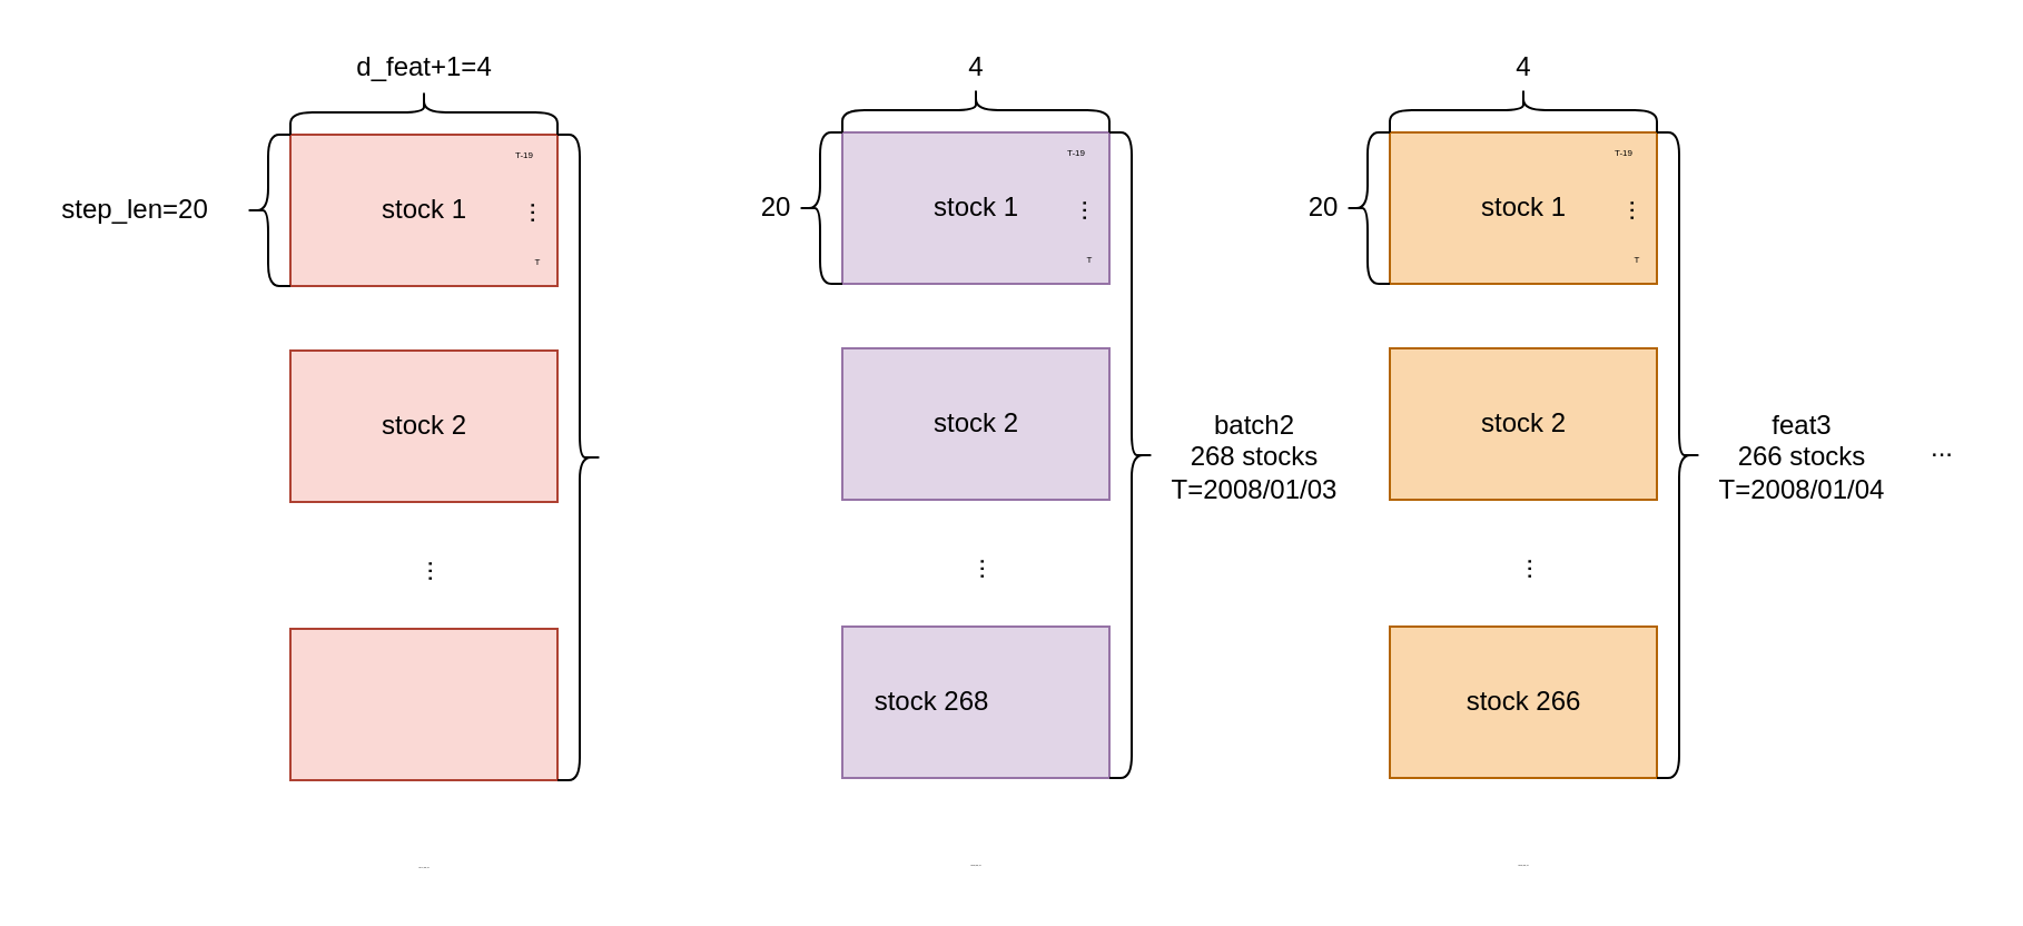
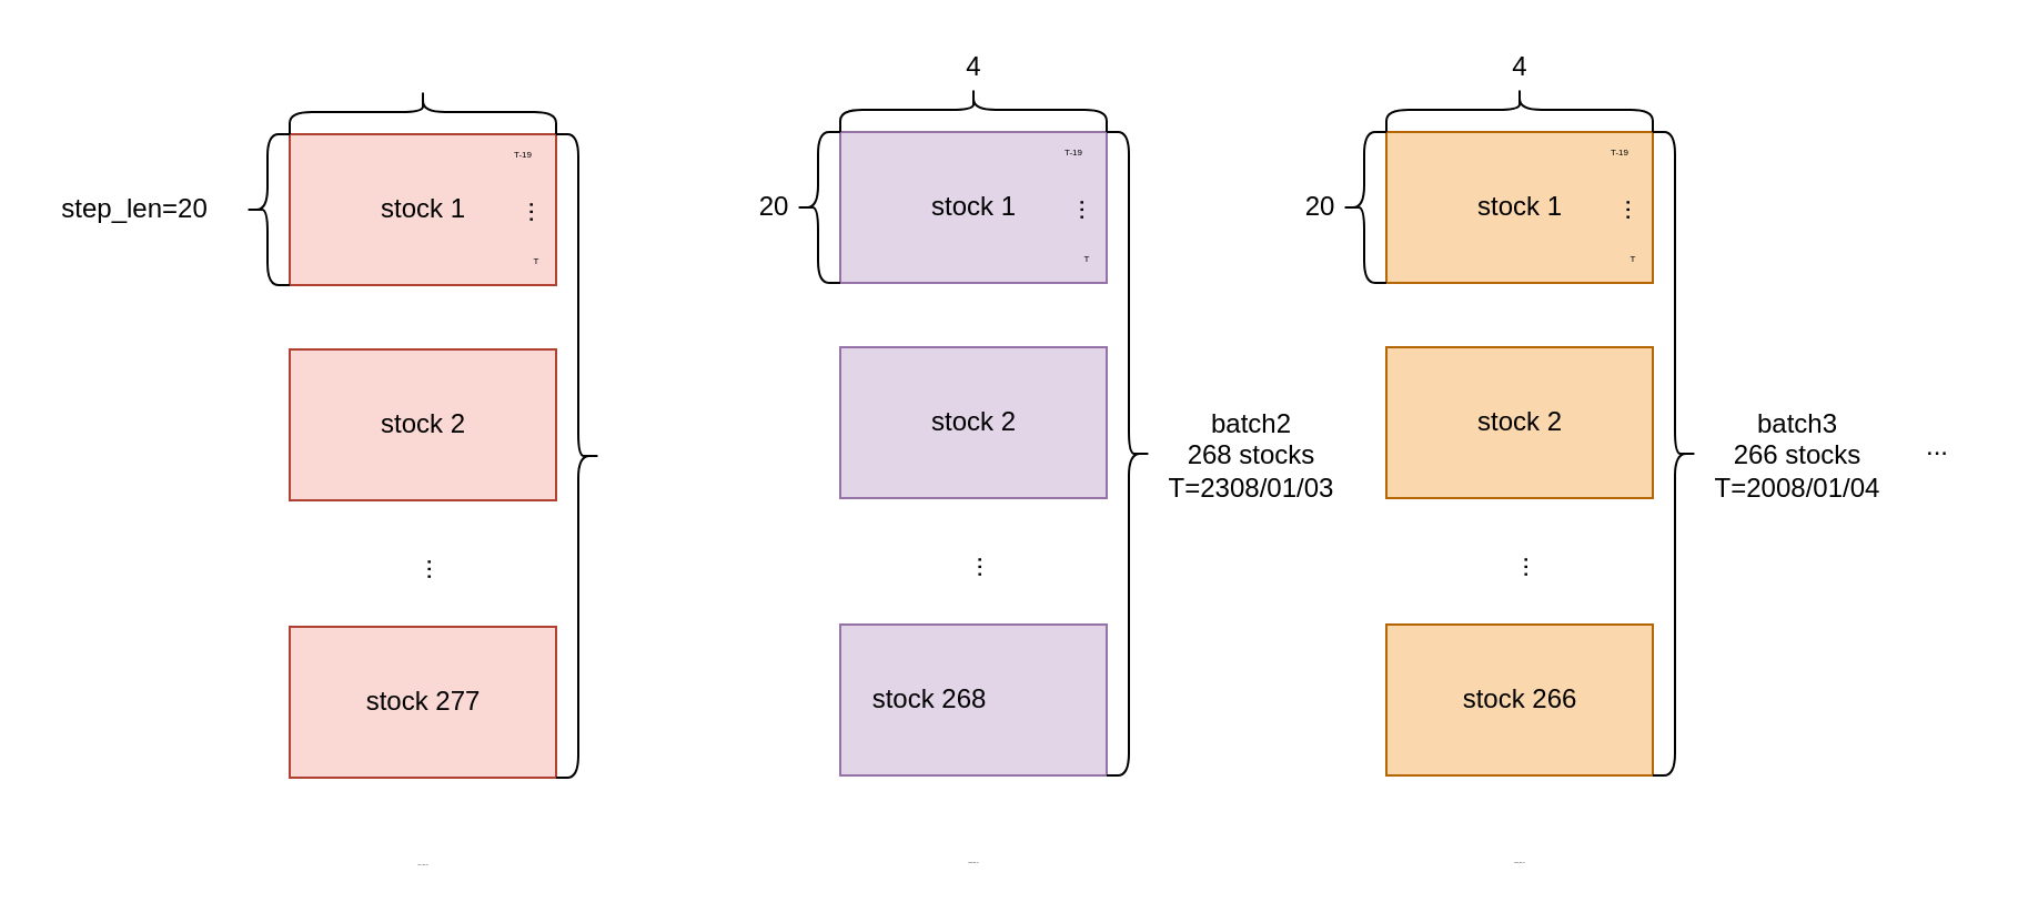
  <mxCell id="0" />
  <mxCell id="1" parent="0" />
  <mxCell id="2" value="" style="rounded=0;whiteSpace=wrap;html=1;fillColor=#fad9d5;strokeColor=#ae4132;fontFamily=Helvetica;" vertex="1" parent="1"><mxGeometry x="130" y="282" width="120" height="68" as="geometry" /></mxCell>
  <mxCell id="3" value="" style="rounded=0;whiteSpace=wrap;html=1;fillColor=#fad9d5;strokeColor=#ae4132;fontFamily=Helvetica;" vertex="1" parent="1"><mxGeometry x="130" y="157" width="120" height="68" as="geometry" /></mxCell>
  <mxCell id="4" value="" style="rounded=0;whiteSpace=wrap;html=1;fillColor=#fad9d5;strokeColor=#ae4132;fontFamily=Helvetica;" vertex="1" parent="1"><mxGeometry x="130" y="60" width="120" height="68" as="geometry" /></mxCell>
  <mxCell id="5" value="..." style="text;html=1;resizable=0;autosize=1;align=center;verticalAlign=middle;points=[];fillColor=none;strokeColor=none;rounded=0;horizontal=0;fontFamily=Helvetica;" vertex="1" parent="1"><mxGeometry x="175" y="247" width="30" height="20" as="geometry" /></mxCell>
  <mxCell id="6" value="" style="shape=curlyBracket;whiteSpace=wrap;html=1;rounded=1;fontFamily=Helvetica;" vertex="1" parent="1"><mxGeometry x="110" y="60" width="20" height="68" as="geometry" /></mxCell>
  <mxCell id="7" value="" style="shape=curlyBracket;whiteSpace=wrap;html=1;rounded=1;direction=south;fontFamily=Helvetica;" vertex="1" parent="1"><mxGeometry x="130" y="40" width="120" height="20" as="geometry" /></mxCell>
- <mxCell id="8" value="d_feat+1=4" style="text;html=1;resizable=0;autosize=1;align=center;verticalAlign=middle;points=[];fillColor=none;strokeColor=none;rounded=0;fontFamily=Helvetica;" vertex="1" parent="1"><mxGeometry x="150" y="20" width="80" height="20" as="geometry" /></mxCell>
  <mxCell id="9" value="step_len=20" style="text;html=1;resizable=0;autosize=1;align=center;verticalAlign=middle;points=[];fillColor=none;strokeColor=none;rounded=0;fontFamily=Helvetica;" vertex="1" parent="1"><mxGeometry x="20" y="84" width="80" height="20" as="geometry" /></mxCell>
  <mxCell id="10" value="stock 1" style="text;html=1;resizable=0;autosize=1;align=center;verticalAlign=middle;points=[];fillColor=none;strokeColor=none;rounded=0;fontFamily=Helvetica;" vertex="1" parent="1"><mxGeometry x="165" y="84" width="50" height="20" as="geometry" /></mxCell>
  <mxCell id="11" value="stock 2" style="text;html=1;resizable=0;autosize=1;align=center;verticalAlign=middle;points=[];fillColor=none;strokeColor=none;rounded=0;fontFamily=Helvetica;" vertex="1" parent="1"><mxGeometry x="165" y="181" width="50" height="20" as="geometry" /></mxCell>
+ <mxCell id="12" value="stock 277" style="text;html=1;resizable=0;autosize=1;align=center;verticalAlign=middle;points=[];fillColor=none;strokeColor=none;rounded=0;fontFamily=Helvetica;" vertex="1" parent="1"><mxGeometry x="155" y="306" width="70" height="20" as="geometry" /></mxCell>
  <mxCell id="13" value="" style="shape=curlyBracket;whiteSpace=wrap;html=1;rounded=1;fontFamily=Helvetica;direction=west;" vertex="1" parent="1"><mxGeometry x="250" y="60" width="20" height="290" as="geometry" /></mxCell>
  <mxCell id="14" value="T" style="text;html=1;resizable=0;autosize=1;align=center;verticalAlign=middle;points=[];fillColor=none;strokeColor=none;rounded=0;fontFamily=Helvetica;fontSize=4;" vertex="1" parent="1"><mxGeometry x="231" y="108" width="20" height="20" as="geometry" /></mxCell>
  <mxCell id="15" value="T-19" style="text;html=1;resizable=0;autosize=1;align=center;verticalAlign=middle;points=[];fillColor=none;strokeColor=none;rounded=0;fontFamily=Helvetica;fontSize=4;" vertex="1" parent="1"><mxGeometry x="220" y="60" width="30" height="20" as="geometry" /></mxCell>
  <mxCell id="16" value="..." style="text;html=1;resizable=0;autosize=1;align=center;verticalAlign=middle;points=[];fillColor=none;strokeColor=none;rounded=0;horizontal=0;fontFamily=Helvetica;" vertex="1" parent="1"><mxGeometry x="221" y="86" width="30" height="20" as="geometry" /></mxCell>
  <mxCell id="17" value="[277,20,4]" style="text;html=1;resizable=0;autosize=1;align=center;verticalAlign=middle;points=[];fillColor=none;strokeColor=none;rounded=0;fontFamily=Helvetica;fontSize=1;" vertex="1" parent="1"><mxGeometry x="160" y="384" width="60" height="10" as="geometry" /></mxCell>
  <mxCell id="18" value="" style="rounded=0;whiteSpace=wrap;html=1;fillColor=#e1d5e7;strokeColor=#9673a6;fontFamily=Helvetica;" vertex="1" parent="1"><mxGeometry x="378" y="281" width="120" height="68" as="geometry" /></mxCell>
  <mxCell id="19" value="" style="rounded=0;whiteSpace=wrap;html=1;fillColor=#e1d5e7;strokeColor=#9673a6;fontFamily=Helvetica;" vertex="1" parent="1"><mxGeometry x="378" y="156" width="120" height="68" as="geometry" /></mxCell>
  <mxCell id="20" value="" style="rounded=0;whiteSpace=wrap;html=1;fillColor=#e1d5e7;strokeColor=#9673a6;fontFamily=Helvetica;" vertex="1" parent="1"><mxGeometry x="378" y="59" width="120" height="68" as="geometry" /></mxCell>
  <mxCell id="21" value="..." style="text;html=1;resizable=0;autosize=1;align=center;verticalAlign=middle;points=[];fillColor=none;strokeColor=none;rounded=0;horizontal=0;fontFamily=Helvetica;" vertex="1" parent="1"><mxGeometry x="423" y="246" width="30" height="20" as="geometry" /></mxCell>
  <mxCell id="22" value="" style="shape=curlyBracket;whiteSpace=wrap;html=1;rounded=1;fontFamily=Helvetica;" vertex="1" parent="1"><mxGeometry x="358" y="59" width="20" height="68" as="geometry" /></mxCell>
  <mxCell id="23" value="" style="shape=curlyBracket;whiteSpace=wrap;html=1;rounded=1;direction=south;fontFamily=Helvetica;" vertex="1" parent="1"><mxGeometry x="378" y="39" width="120" height="20" as="geometry" /></mxCell>
  <mxCell id="24" value="4" style="text;html=1;resizable=0;autosize=1;align=center;verticalAlign=middle;points=[];fillColor=none;strokeColor=none;rounded=0;fontFamily=Helvetica;" vertex="1" parent="1"><mxGeometry x="428" y="20" width="20" height="20" as="geometry" /></mxCell>
  <mxCell id="25" value="20" style="text;html=1;resizable=0;autosize=1;align=center;verticalAlign=middle;points=[];fillColor=none;strokeColor=none;rounded=0;fontFamily=Helvetica;" vertex="1" parent="1"><mxGeometry x="333" y="83" width="30" height="20" as="geometry" /></mxCell>
  <mxCell id="26" value="stock 1" style="text;html=1;resizable=0;autosize=1;align=center;verticalAlign=middle;points=[];fillColor=none;strokeColor=none;rounded=0;fontFamily=Helvetica;" vertex="1" parent="1"><mxGeometry x="413" y="83" width="50" height="20" as="geometry" /></mxCell>
  <mxCell id="27" value="stock 2" style="text;html=1;resizable=0;autosize=1;align=center;verticalAlign=middle;points=[];fillColor=none;strokeColor=none;rounded=0;fontFamily=Helvetica;" vertex="1" parent="1"><mxGeometry x="413" y="180" width="50" height="20" as="geometry" /></mxCell>
  <mxCell id="28" value="stock 268" style="text;html=1;resizable=0;autosize=1;align=center;verticalAlign=middle;points=[];fillColor=none;strokeColor=none;rounded=0;fontFamily=Helvetica;" vertex="1" parent="1"><mxGeometry x="383" y="305" width="70" height="20" as="geometry" /></mxCell>
  <mxCell id="29" value="" style="shape=curlyBracket;whiteSpace=wrap;html=1;rounded=1;fontFamily=Helvetica;direction=west;" vertex="1" parent="1"><mxGeometry x="498" y="59" width="20" height="290" as="geometry" /></mxCell>
- <mxCell id="30" value="batch2&lt;br&gt;268 stocks&lt;br&gt;T=2008/01/03" style="text;html=1;resizable=0;autosize=1;align=center;verticalAlign=middle;points=[];fillColor=none;strokeColor=none;rounded=0;fontFamily=Helvetica;" vertex="1" parent="1"><mxGeometry x="518" y="180" width="90" height="50" as="geometry" /></mxCell>
+ <mxCell id="30" value="batch2&lt;br&gt;268 stocks&lt;br&gt;T=2308/01/03" style="text;html=1;resizable=0;autosize=1;align=center;verticalAlign=middle;points=[];fillColor=none;strokeColor=none;rounded=0;fontFamily=Helvetica;" vertex="1" parent="1"><mxGeometry x="518" y="180" width="90" height="50" as="geometry" /></mxCell>
  <mxCell id="31" value="T" style="text;html=1;resizable=0;autosize=1;align=center;verticalAlign=middle;points=[];fillColor=none;strokeColor=none;rounded=0;fontFamily=Helvetica;fontSize=4;" vertex="1" parent="1"><mxGeometry x="479" y="107" width="20" height="20" as="geometry" /></mxCell>
  <mxCell id="32" value="T-19" style="text;html=1;resizable=0;autosize=1;align=center;verticalAlign=middle;points=[];fillColor=none;strokeColor=none;rounded=0;fontFamily=Helvetica;fontSize=4;" vertex="1" parent="1"><mxGeometry x="468" y="59" width="30" height="20" as="geometry" /></mxCell>
  <mxCell id="33" value="..." style="text;html=1;resizable=0;autosize=1;align=center;verticalAlign=middle;points=[];fillColor=none;strokeColor=none;rounded=0;horizontal=0;fontFamily=Helvetica;" vertex="1" parent="1"><mxGeometry x="469" y="85" width="30" height="20" as="geometry" /></mxCell>
  <mxCell id="34" value="[268,20,4]" style="text;html=1;resizable=0;autosize=1;align=center;verticalAlign=middle;points=[];fillColor=none;strokeColor=none;rounded=0;fontFamily=Helvetica;fontSize=1;" vertex="1" parent="1"><mxGeometry x="408" y="383" width="60" height="10" as="geometry" /></mxCell>
  <mxCell id="35" value="" style="rounded=0;whiteSpace=wrap;html=1;fillColor=#fad7ac;strokeColor=#b46504;fontFamily=Helvetica;" vertex="1" parent="1"><mxGeometry x="624" y="281" width="120" height="68" as="geometry" /></mxCell>
  <mxCell id="36" value="" style="rounded=0;whiteSpace=wrap;html=1;fillColor=#fad7ac;strokeColor=#b46504;fontFamily=Helvetica;" vertex="1" parent="1"><mxGeometry x="624" y="156" width="120" height="68" as="geometry" /></mxCell>
  <mxCell id="37" value="" style="rounded=0;whiteSpace=wrap;html=1;fillColor=#fad7ac;strokeColor=#b46504;fontFamily=Helvetica;" vertex="1" parent="1"><mxGeometry x="624" y="59" width="120" height="68" as="geometry" /></mxCell>
  <mxCell id="38" value="..." style="text;html=1;resizable=0;autosize=1;align=center;verticalAlign=middle;points=[];fillColor=none;strokeColor=none;rounded=0;horizontal=0;fontFamily=Helvetica;" vertex="1" parent="1"><mxGeometry x="669" y="246" width="30" height="20" as="geometry" /></mxCell>
  <mxCell id="39" value="" style="shape=curlyBracket;whiteSpace=wrap;html=1;rounded=1;fontFamily=Helvetica;" vertex="1" parent="1"><mxGeometry x="604" y="59" width="20" height="68" as="geometry" /></mxCell>
  <mxCell id="40" value="" style="shape=curlyBracket;whiteSpace=wrap;html=1;rounded=1;direction=south;fontFamily=Helvetica;" vertex="1" parent="1"><mxGeometry x="624" y="39" width="120" height="20" as="geometry" /></mxCell>
  <mxCell id="41" value="4" style="text;html=1;resizable=0;autosize=1;align=center;verticalAlign=middle;points=[];fillColor=none;strokeColor=none;rounded=0;fontFamily=Helvetica;" vertex="1" parent="1"><mxGeometry x="674" y="20" width="20" height="20" as="geometry" /></mxCell>
  <mxCell id="42" value="20" style="text;html=1;resizable=0;autosize=1;align=center;verticalAlign=middle;points=[];fillColor=none;strokeColor=none;rounded=0;fontFamily=Helvetica;" vertex="1" parent="1"><mxGeometry x="579" y="83" width="30" height="20" as="geometry" /></mxCell>
  <mxCell id="43" value="stock 1" style="text;html=1;resizable=0;autosize=1;align=center;verticalAlign=middle;points=[];fillColor=none;strokeColor=none;rounded=0;fontFamily=Helvetica;" vertex="1" parent="1"><mxGeometry x="659" y="83" width="50" height="20" as="geometry" /></mxCell>
  <mxCell id="44" value="stock 2" style="text;html=1;resizable=0;autosize=1;align=center;verticalAlign=middle;points=[];fillColor=none;strokeColor=none;rounded=0;fontFamily=Helvetica;" vertex="1" parent="1"><mxGeometry x="659" y="180" width="50" height="20" as="geometry" /></mxCell>
  <mxCell id="45" value="stock 266" style="text;html=1;resizable=0;autosize=1;align=center;verticalAlign=middle;points=[];fillColor=none;strokeColor=none;rounded=0;fontFamily=Helvetica;" vertex="1" parent="1"><mxGeometry x="649" y="305" width="70" height="20" as="geometry" /></mxCell>
  <mxCell id="46" value="" style="shape=curlyBracket;whiteSpace=wrap;html=1;rounded=1;fontFamily=Helvetica;direction=west;" vertex="1" parent="1"><mxGeometry x="744" y="59" width="20" height="290" as="geometry" /></mxCell>
- <mxCell id="47" value="feat3&lt;br&gt;266 stocks&lt;br&gt;T=2008/01/04" style="text;html=1;resizable=0;autosize=1;align=center;verticalAlign=middle;points=[];fillColor=none;strokeColor=none;rounded=0;fontFamily=Helvetica;" vertex="1" parent="1"><mxGeometry x="764" y="180" width="90" height="50" as="geometry" /></mxCell>
+ <mxCell id="47" value="batch3&lt;br&gt;266 stocks&lt;br&gt;T=2008/01/04" style="text;html=1;resizable=0;autosize=1;align=center;verticalAlign=middle;points=[];fillColor=none;strokeColor=none;rounded=0;fontFamily=Helvetica;" vertex="1" parent="1"><mxGeometry x="764" y="180" width="90" height="50" as="geometry" /></mxCell>
  <mxCell id="48" value="T" style="text;html=1;resizable=0;autosize=1;align=center;verticalAlign=middle;points=[];fillColor=none;strokeColor=none;rounded=0;fontFamily=Helvetica;fontSize=4;" vertex="1" parent="1"><mxGeometry x="725" y="107" width="20" height="20" as="geometry" /></mxCell>
  <mxCell id="49" value="T-19" style="text;html=1;resizable=0;autosize=1;align=center;verticalAlign=middle;points=[];fillColor=none;strokeColor=none;rounded=0;fontFamily=Helvetica;fontSize=4;" vertex="1" parent="1"><mxGeometry x="714" y="59" width="30" height="20" as="geometry" /></mxCell>
  <mxCell id="50" value="..." style="text;html=1;resizable=0;autosize=1;align=center;verticalAlign=middle;points=[];fillColor=none;strokeColor=none;rounded=0;horizontal=0;fontFamily=Helvetica;" vertex="1" parent="1"><mxGeometry x="715" y="85" width="30" height="20" as="geometry" /></mxCell>
  <mxCell id="51" value="[266,20,4]" style="text;html=1;resizable=0;autosize=1;align=center;verticalAlign=middle;points=[];fillColor=none;strokeColor=none;rounded=0;fontFamily=Helvetica;fontSize=1;" vertex="1" parent="1"><mxGeometry x="654" y="383" width="60" height="10" as="geometry" /></mxCell>
  <mxCell id="52" value="..." style="text;html=1;resizable=0;autosize=1;align=center;verticalAlign=middle;points=[];fillColor=none;strokeColor=none;rounded=0;horizontal=1;fontFamily=Helvetica;" vertex="1" parent="1"><mxGeometry x="857" y="191" width="30" height="20" as="geometry" /></mxCell>
